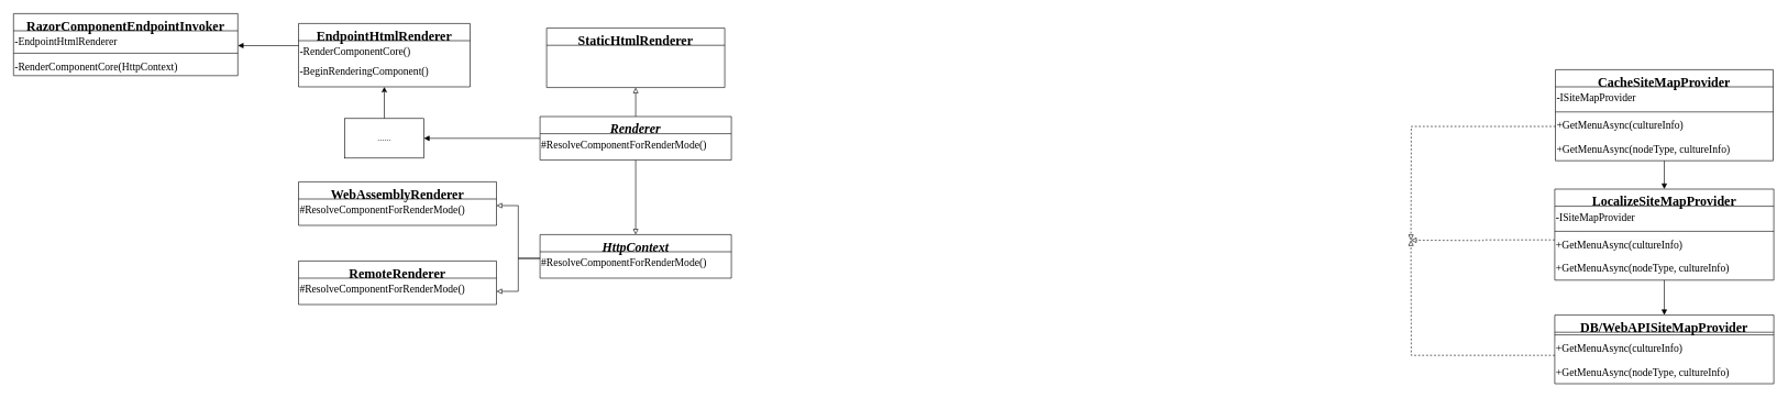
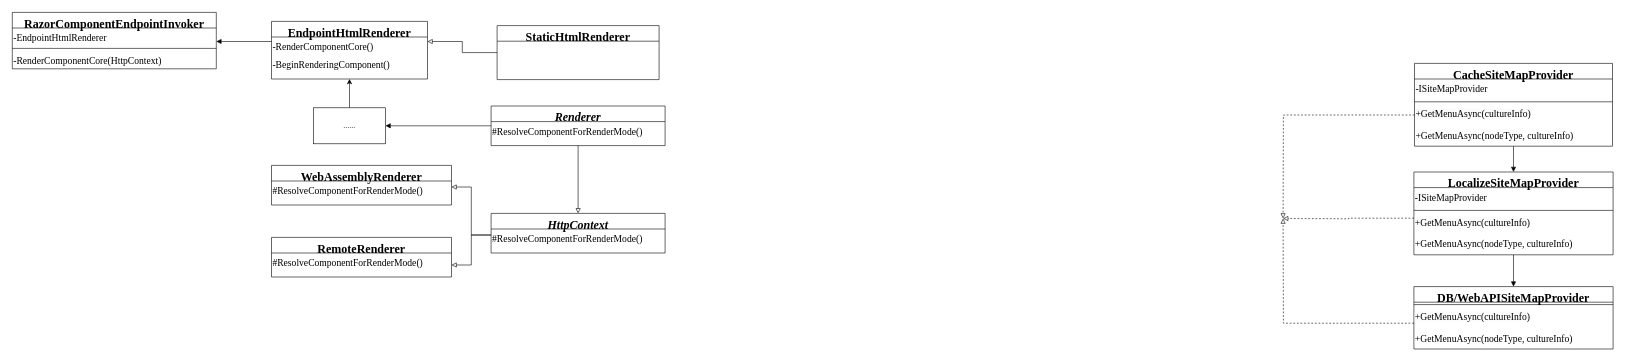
  <mxCell id="0" />
  <mxCell id="1" parent="0" />
  <mxCell id="2" value="EndpointHtmlRenderer" style="swimlane;fontStyle=1;align=center;verticalAlign=top;childLayout=stackLayout;horizontal=1;startSize=26;horizontalStack=0;resizeParent=1;resizeParentMax=0;resizeLast=0;collapsible=1;marginBottom=0;whiteSpace=wrap;html=1;hachureGap=4;fontFamily=Architects Daughter;fontSource=https%3A%2F%2Ffonts.googleapis.com%2Fcss%3Ffamily%3DArchitects%2BDaughter;fontSize=20;swimlaneLine=1;" parent="1" vertex="1"><mxGeometry x="452" y="35" width="260" height="96" as="geometry"><mxRectangle x="370.5" y="822" width="129" height="36" as="alternateBounds" /></mxGeometry></mxCell>
  <mxCell id="3" value="-RenderComponentCore()" style="text;whiteSpace=wrap;fontSize=16;fontFamily=Architects Daughter;fontSource=https%3A%2F%2Ffonts.googleapis.com%2Fcss%3Ffamily%3DArchitects%2BDaughter;" parent="2" vertex="1"><mxGeometry y="26" width="260" height="30" as="geometry" /></mxCell>
  <mxCell id="4" value="-BeginRenderingComponent()" style="text;whiteSpace=wrap;fontSize=16;fontFamily=Architects Daughter;fontSource=https%3A%2F%2Ffonts.googleapis.com%2Fcss%3Ffamily%3DArchitects%2BDaughter;" vertex="1" parent="2"><mxGeometry y="56" width="260" height="40" as="geometry" /></mxCell>
  <mxCell id="5" style="edgeStyle=orthogonalEdgeStyle;rounded=0;orthogonalLoop=1;jettySize=auto;html=1;exitX=0.5;exitY=1;exitDx=0;exitDy=0;entryX=0.5;entryY=0;entryDx=0;entryDy=0;endArrow=block;endFill=1;" parent="1" source="6" target="11" edge="1"><mxGeometry relative="1" as="geometry" /></mxCell>
  <mxCell id="6" value="LocalizeSiteMapProvider" style="swimlane;fontStyle=1;align=center;verticalAlign=top;childLayout=stackLayout;horizontal=1;startSize=26;horizontalStack=0;resizeParent=1;resizeParentMax=0;resizeLast=0;collapsible=1;marginBottom=0;whiteSpace=wrap;html=1;hachureGap=4;fontFamily=Architects Daughter;fontSource=https%3A%2F%2Ffonts.googleapis.com%2Fcss%3Ffamily%3DArchitects%2BDaughter;fontSize=20;swimlaneLine=1;" parent="1" vertex="1"><mxGeometry x="2356" y="286" width="332" height="138" as="geometry"><mxRectangle x="248" y="1073" width="372" height="47" as="alternateBounds" /></mxGeometry></mxCell>
  <mxCell id="7" value="&lt;span style=&quot;color: rgb(0, 0, 0); font-family: &amp;quot;Architects Daughter&amp;quot;; font-size: 16px; font-style: normal; font-variant-ligatures: normal; font-variant-caps: normal; font-weight: 400; letter-spacing: normal; orphans: 2; text-align: left; text-indent: 0px; text-transform: none; widows: 2; word-spacing: 0px; -webkit-text-stroke-width: 0px; background-color: rgb(251, 251, 251); text-decoration-thickness: initial; text-decoration-style: initial; text-decoration-color: initial; float: none; display: inline !important;&quot;&gt;-ISiteMapProvider&lt;/span&gt;" style="text;whiteSpace=wrap;html=1;" parent="6" vertex="1"><mxGeometry y="26" width="332" height="34" as="geometry" /></mxCell>
  <mxCell id="8" value="" style="line;strokeWidth=1;fillColor=none;align=left;verticalAlign=middle;spacingTop=-1;spacingLeft=3;spacingRight=3;rotatable=0;labelPosition=right;points=[];portConstraint=eastwest;strokeColor=inherit;hachureGap=4;fontFamily=Architects Daughter;fontSource=https%3A%2F%2Ffonts.googleapis.com%2Fcss%3Ffamily%3DArchitects%2BDaughter;fontSize=20;swimlaneLine=1;" parent="6" vertex="1"><mxGeometry y="60" width="332" height="8" as="geometry" /></mxCell>
  <mxCell id="9" value="&lt;span style=&quot;color: rgb(0, 0, 0); font-family: &amp;quot;Architects Daughter&amp;quot;; font-size: 16px; font-style: normal; font-variant-ligatures: normal; font-variant-caps: normal; font-weight: 400; letter-spacing: normal; orphans: 2; text-align: left; text-indent: 0px; text-transform: none; widows: 2; word-spacing: 0px; -webkit-text-stroke-width: 0px; background-color: rgb(251, 251, 251); text-decoration-thickness: initial; text-decoration-style: initial; text-decoration-color: initial; float: none; display: inline !important;&quot;&gt;+GetMenuAsync(cultureInfo)&lt;/span&gt;" style="text;whiteSpace=wrap;html=1;fontSize=16;" parent="6" vertex="1"><mxGeometry y="68" width="332" height="36" as="geometry" /></mxCell>
  <mxCell id="10" value="+GetMenuAsync(nodeType, cultureInfo)" style="text;whiteSpace=wrap;fontFamily=Architects Daughter;fontSource=https%3A%2F%2Ffonts.googleapis.com%2Fcss%3Ffamily%3DArchitects%2BDaughter;fontSize=16;" parent="6" vertex="1"><mxGeometry y="104" width="332" height="34" as="geometry" /></mxCell>
  <mxCell id="11" value="DB/WebAPISiteMapProvider" style="swimlane;fontStyle=1;align=center;verticalAlign=top;childLayout=stackLayout;horizontal=1;startSize=26;horizontalStack=0;resizeParent=1;resizeParentMax=0;resizeLast=0;collapsible=1;marginBottom=0;whiteSpace=wrap;html=1;hachureGap=4;fontFamily=Architects Daughter;fontSource=https%3A%2F%2Ffonts.googleapis.com%2Fcss%3Ffamily%3DArchitects%2BDaughter;fontSize=20;swimlaneLine=1;" parent="1" vertex="1"><mxGeometry x="2356" y="477" width="332" height="104" as="geometry"><mxRectangle x="248" y="1180" width="316" height="52" as="alternateBounds" /></mxGeometry></mxCell>
  <mxCell id="12" value="" style="line;strokeWidth=1;fillColor=none;align=left;verticalAlign=middle;spacingTop=-1;spacingLeft=3;spacingRight=3;rotatable=0;labelPosition=right;points=[];portConstraint=eastwest;strokeColor=inherit;hachureGap=4;fontFamily=Architects Daughter;fontSource=https%3A%2F%2Ffonts.googleapis.com%2Fcss%3Ffamily%3DArchitects%2BDaughter;fontSize=20;swimlaneLine=1;" parent="11" vertex="1"><mxGeometry y="26" width="332" height="8" as="geometry" /></mxCell>
  <mxCell id="13" value="&lt;span style=&quot;color: rgb(0, 0, 0); font-family: &amp;quot;Architects Daughter&amp;quot;; font-size: 16px; font-style: normal; font-variant-ligatures: normal; font-variant-caps: normal; font-weight: 400; letter-spacing: normal; orphans: 2; text-align: left; text-indent: 0px; text-transform: none; widows: 2; word-spacing: 0px; -webkit-text-stroke-width: 0px; background-color: rgb(251, 251, 251); text-decoration-thickness: initial; text-decoration-style: initial; text-decoration-color: initial; float: none; display: inline !important;&quot;&gt;+GetMenuAsync(cultureInfo)&lt;/span&gt;" style="text;whiteSpace=wrap;html=1;fontSize=16;" parent="11" vertex="1"><mxGeometry y="34" width="332" height="36" as="geometry" /></mxCell>
  <mxCell id="14" value="+GetMenuAsync(nodeType, cultureInfo)" style="text;whiteSpace=wrap;fontFamily=Architects Daughter;fontSource=https%3A%2F%2Ffonts.googleapis.com%2Fcss%3Ffamily%3DArchitects%2BDaughter;fontSize=16;" parent="11" vertex="1"><mxGeometry y="70" width="332" height="34" as="geometry" /></mxCell>
  <mxCell id="15" style="edgeStyle=orthogonalEdgeStyle;rounded=0;orthogonalLoop=1;jettySize=auto;html=1;exitX=0.5;exitY=1;exitDx=0;exitDy=0;entryX=0.5;entryY=0;entryDx=0;entryDy=0;endArrow=block;endFill=1;" parent="1" source="16" target="6" edge="1"><mxGeometry relative="1" as="geometry" /></mxCell>
  <mxCell id="16" value="CacheSiteMapProvider" style="swimlane;fontStyle=1;align=center;verticalAlign=top;childLayout=stackLayout;horizontal=1;startSize=26;horizontalStack=0;resizeParent=1;resizeParentMax=0;resizeLast=0;collapsible=1;marginBottom=0;whiteSpace=wrap;html=1;hachureGap=4;fontFamily=Architects Daughter;fontSource=https%3A%2F%2Ffonts.googleapis.com%2Fcss%3Ffamily%3DArchitects%2BDaughter;fontSize=20;swimlaneLine=1;fillColor=none;" parent="1" vertex="1"><mxGeometry x="2357" y="105" width="330" height="138" as="geometry"><mxRectangle x="250" y="955" width="370" height="50" as="alternateBounds" /></mxGeometry></mxCell>
  <mxCell id="17" value="&lt;span style=&quot;color: rgb(0, 0, 0); font-family: &amp;quot;Architects Daughter&amp;quot;; font-size: 16px; font-style: normal; font-variant-ligatures: normal; font-variant-caps: normal; font-weight: 400; letter-spacing: normal; orphans: 2; text-align: left; text-indent: 0px; text-transform: none; widows: 2; word-spacing: 0px; -webkit-text-stroke-width: 0px; background-color: rgb(251, 251, 251); text-decoration-thickness: initial; text-decoration-style: initial; text-decoration-color: initial; float: none; display: inline !important;&quot;&gt;-ISiteMapProvider&lt;/span&gt;" style="text;whiteSpace=wrap;html=1;" parent="16" vertex="1"><mxGeometry y="26" width="330" height="34" as="geometry" /></mxCell>
  <mxCell id="18" value="" style="line;strokeWidth=1;fillColor=none;align=left;verticalAlign=middle;spacingTop=-1;spacingLeft=3;spacingRight=3;rotatable=0;labelPosition=right;points=[];portConstraint=eastwest;strokeColor=inherit;hachureGap=4;fontFamily=Architects Daughter;fontSource=https%3A%2F%2Ffonts.googleapis.com%2Fcss%3Ffamily%3DArchitects%2BDaughter;fontSize=20;swimlaneLine=1;" parent="16" vertex="1"><mxGeometry y="60" width="330" height="8" as="geometry" /></mxCell>
  <mxCell id="19" value="&lt;span style=&quot;color: rgb(0, 0, 0); font-family: &amp;quot;Architects Daughter&amp;quot;; font-size: 16px; font-style: normal; font-variant-ligatures: normal; font-variant-caps: normal; font-weight: 400; letter-spacing: normal; orphans: 2; text-align: left; text-indent: 0px; text-transform: none; widows: 2; word-spacing: 0px; -webkit-text-stroke-width: 0px; background-color: rgb(251, 251, 251); text-decoration-thickness: initial; text-decoration-style: initial; text-decoration-color: initial; float: none; display: inline !important;&quot;&gt;+GetMenuAsync(cultureInfo)&lt;/span&gt;" style="text;whiteSpace=wrap;html=1;fontSize=16;" parent="16" vertex="1"><mxGeometry y="68" width="330" height="36" as="geometry" /></mxCell>
  <mxCell id="20" value="+GetMenuAsync(nodeType, cultureInfo)" style="text;whiteSpace=wrap;fontFamily=Architects Daughter;fontSource=https%3A%2F%2Ffonts.googleapis.com%2Fcss%3Ffamily%3DArchitects%2BDaughter;fontSize=16;" parent="16" vertex="1"><mxGeometry y="104" width="330" height="34" as="geometry" /></mxCell>
  <mxCell id="21" style="edgeStyle=orthogonalEdgeStyle;rounded=0;orthogonalLoop=1;jettySize=auto;html=1;exitX=0;exitY=0.25;exitDx=0;exitDy=0;entryX=1;entryY=0.25;entryDx=0;entryDy=0;endArrow=block;endFill=0;dashed=1;" parent="1" source="9" edge="1"><mxGeometry relative="1" as="geometry"><mxPoint x="2138" y="363.5" as="targetPoint" /></mxGeometry></mxCell>
  <mxCell id="22" style="edgeStyle=orthogonalEdgeStyle;rounded=0;orthogonalLoop=1;jettySize=auto;html=1;exitX=0;exitY=0.75;exitDx=0;exitDy=0;entryX=1;entryY=0.25;entryDx=0;entryDy=0;endArrow=block;endFill=0;dashed=1;" parent="1" source="13" edge="1"><mxGeometry relative="1" as="geometry"><mxPoint x="2138" y="363.5" as="targetPoint" /></mxGeometry></mxCell>
  <mxCell id="23" style="edgeStyle=orthogonalEdgeStyle;rounded=0;orthogonalLoop=1;jettySize=auto;html=1;exitX=0;exitY=0.5;exitDx=0;exitDy=0;entryX=1;entryY=0.25;entryDx=0;entryDy=0;dashed=1;endArrow=block;endFill=0;" parent="1" source="19" edge="1"><mxGeometry relative="1" as="geometry"><mxPoint x="2138" y="363.5" as="targetPoint" /></mxGeometry></mxCell>
+ <mxCell id="24" style="edgeStyle=orthogonalEdgeStyle;rounded=0;orthogonalLoop=1;jettySize=auto;html=1;exitX=0;exitY=0.5;exitDx=0;exitDy=0;entryX=1;entryY=0.25;entryDx=0;entryDy=0;endArrow=block;endFill=0;" parent="1" source="25" target="3" edge="1"><mxGeometry relative="1" as="geometry"><mxPoint x="638" y="11.5" as="targetPoint" /></mxGeometry></mxCell>
  <mxCell id="25" value="StaticHtmlRenderer" style="swimlane;fontStyle=1;align=center;verticalAlign=top;childLayout=stackLayout;horizontal=1;startSize=26;horizontalStack=0;resizeParent=1;resizeParentMax=0;resizeLast=0;collapsible=1;marginBottom=0;whiteSpace=wrap;html=1;hachureGap=4;fontFamily=Architects Daughter;fontSource=https%3A%2F%2Ffonts.googleapis.com%2Fcss%3Ffamily%3DArchitects%2BDaughter;fontSize=20;swimlaneLine=1;" parent="1" vertex="1"><mxGeometry x="828" y="42" width="270" height="90" as="geometry"><mxRectangle x="370.5" y="822" width="129" height="36" as="alternateBounds" /></mxGeometry></mxCell>
- <mxCell id="26" style="edgeStyle=orthogonalEdgeStyle;rounded=0;orthogonalLoop=1;jettySize=auto;html=1;exitX=0.5;exitY=0;exitDx=0;exitDy=0;entryX=0.5;entryY=1;entryDx=0;entryDy=0;endArrow=block;endFill=0;" parent="1" source="28" target="25" edge="1"><mxGeometry relative="1" as="geometry" /></mxCell>
  <mxCell id="27" style="edgeStyle=orthogonalEdgeStyle;rounded=0;orthogonalLoop=1;jettySize=auto;html=1;exitX=0;exitY=0.5;exitDx=0;exitDy=0;entryX=1;entryY=0.5;entryDx=0;entryDy=0;endArrow=block;endFill=1;" parent="1" source="28" target="31" edge="1"><mxGeometry relative="1" as="geometry" /></mxCell>
  <mxCell id="28" value="&lt;i&gt;Renderer&lt;/i&gt;" style="swimlane;fontStyle=1;align=center;verticalAlign=top;childLayout=stackLayout;horizontal=1;startSize=26;horizontalStack=0;resizeParent=1;resizeParentMax=0;resizeLast=0;collapsible=1;marginBottom=0;whiteSpace=wrap;html=1;hachureGap=4;fontFamily=Architects Daughter;fontSource=https%3A%2F%2Ffonts.googleapis.com%2Fcss%3Ffamily%3DArchitects%2BDaughter;fontSize=20;swimlaneLine=1;" parent="1" vertex="1"><mxGeometry x="818" y="176" width="290" height="66" as="geometry"><mxRectangle x="370.5" y="822" width="129" height="36" as="alternateBounds" /></mxGeometry></mxCell>
  <mxCell id="29" value="#ResolveComponentForRenderMode()" style="text;whiteSpace=wrap;fontFamily=Architects Daughter;fontSource=https%3A%2F%2Ffonts.googleapis.com%2Fcss%3Ffamily%3DArchitects%2BDaughter;fontSize=16;" parent="28" vertex="1"><mxGeometry y="26" width="290" height="40" as="geometry" /></mxCell>
  <mxCell id="30" style="edgeStyle=orthogonalEdgeStyle;rounded=0;orthogonalLoop=1;jettySize=auto;html=1;exitX=0.5;exitY=0;exitDx=0;exitDy=0;entryX=0.5;entryY=1;entryDx=0;entryDy=0;" edge="1" parent="1" source="31" target="4"><mxGeometry relative="1" as="geometry" /></mxCell>
  <mxCell id="31" value="......" style="rounded=0;whiteSpace=wrap;html=1;" parent="1" vertex="1"><mxGeometry x="522" y="179" width="120" height="60" as="geometry" /></mxCell>
  <mxCell id="32" value="&lt;i&gt;HttpContext&lt;/i&gt;" style="swimlane;fontStyle=1;align=center;verticalAlign=top;childLayout=stackLayout;horizontal=1;startSize=26;horizontalStack=0;resizeParent=1;resizeParentMax=0;resizeLast=0;collapsible=1;marginBottom=0;whiteSpace=wrap;html=1;hachureGap=4;fontFamily=Architects Daughter;fontSource=https%3A%2F%2Ffonts.googleapis.com%2Fcss%3Ffamily%3DArchitects%2BDaughter;fontSize=20;swimlaneLine=1;" parent="1" vertex="1"><mxGeometry x="818" y="355" width="290" height="66" as="geometry"><mxRectangle x="370.5" y="822" width="129" height="36" as="alternateBounds" /></mxGeometry></mxCell>
  <mxCell id="33" value="#ResolveComponentForRenderMode()" style="text;whiteSpace=wrap;fontFamily=Architects Daughter;fontSource=https%3A%2F%2Ffonts.googleapis.com%2Fcss%3Ffamily%3DArchitects%2BDaughter;fontSize=16;" parent="32" vertex="1"><mxGeometry y="26" width="290" height="40" as="geometry" /></mxCell>
  <mxCell id="34" value="WebAssemblyRenderer" style="swimlane;fontStyle=1;align=center;verticalAlign=top;childLayout=stackLayout;horizontal=1;startSize=26;horizontalStack=0;resizeParent=1;resizeParentMax=0;resizeLast=0;collapsible=1;marginBottom=0;whiteSpace=wrap;html=1;hachureGap=4;fontFamily=Architects Daughter;fontSource=https%3A%2F%2Ffonts.googleapis.com%2Fcss%3Ffamily%3DArchitects%2BDaughter;fontSize=20;swimlaneLine=1;" parent="1" vertex="1"><mxGeometry x="452" y="275" width="300" height="66" as="geometry"><mxRectangle x="370.5" y="822" width="129" height="36" as="alternateBounds" /></mxGeometry></mxCell>
  <mxCell id="35" value="#ResolveComponentForRenderMode()" style="text;whiteSpace=wrap;fontFamily=Architects Daughter;fontSource=https%3A%2F%2Ffonts.googleapis.com%2Fcss%3Ffamily%3DArchitects%2BDaughter;fontSize=16;" parent="34" vertex="1"><mxGeometry y="26" width="300" height="40" as="geometry" /></mxCell>
  <mxCell id="36" value="RemoteRenderer" style="swimlane;fontStyle=1;align=center;verticalAlign=top;childLayout=stackLayout;horizontal=1;startSize=26;horizontalStack=0;resizeParent=1;resizeParentMax=0;resizeLast=0;collapsible=1;marginBottom=0;whiteSpace=wrap;html=1;hachureGap=4;fontFamily=Architects Daughter;fontSource=https%3A%2F%2Ffonts.googleapis.com%2Fcss%3Ffamily%3DArchitects%2BDaughter;fontSize=20;swimlaneLine=1;" parent="1" vertex="1"><mxGeometry x="452" y="395" width="300" height="66" as="geometry"><mxRectangle x="370.5" y="822" width="129" height="36" as="alternateBounds" /></mxGeometry></mxCell>
  <mxCell id="37" value="#ResolveComponentForRenderMode()" style="text;whiteSpace=wrap;fontFamily=Architects Daughter;fontSource=https%3A%2F%2Ffonts.googleapis.com%2Fcss%3Ffamily%3DArchitects%2BDaughter;fontSize=16;" parent="36" vertex="1"><mxGeometry y="26" width="300" height="40" as="geometry" /></mxCell>
  <mxCell id="38" style="edgeStyle=orthogonalEdgeStyle;rounded=0;orthogonalLoop=1;jettySize=auto;html=1;exitX=0.5;exitY=1;exitDx=0;exitDy=0;entryX=0.5;entryY=0;entryDx=0;entryDy=0;endArrow=block;endFill=0;" parent="1" source="29" target="32" edge="1"><mxGeometry relative="1" as="geometry" /></mxCell>
  <mxCell id="39" style="edgeStyle=orthogonalEdgeStyle;rounded=0;orthogonalLoop=1;jettySize=auto;html=1;exitX=0;exitY=0.25;exitDx=0;exitDy=0;entryX=1;entryY=0.25;entryDx=0;entryDy=0;endArrow=block;endFill=0;" parent="1" source="33" target="35" edge="1"><mxGeometry relative="1" as="geometry" /></mxCell>
  <mxCell id="40" style="edgeStyle=orthogonalEdgeStyle;rounded=0;orthogonalLoop=1;jettySize=auto;html=1;exitX=0;exitY=0.25;exitDx=0;exitDy=0;entryX=1;entryY=0.5;entryDx=0;entryDy=0;endArrow=block;endFill=0;" parent="1" source="33" target="37" edge="1"><mxGeometry relative="1" as="geometry" /></mxCell>
  <mxCell id="41" value="RazorComponentEndpointInvoker" style="swimlane;fontStyle=1;align=center;verticalAlign=top;childLayout=stackLayout;horizontal=1;startSize=26;horizontalStack=0;resizeParent=1;resizeParentMax=0;resizeLast=0;collapsible=1;marginBottom=0;whiteSpace=wrap;html=1;hachureGap=4;fontFamily=Architects Daughter;fontSource=https%3A%2F%2Ffonts.googleapis.com%2Fcss%3Ffamily%3DArchitects%2BDaughter;fontSize=20;swimlaneLine=1;" parent="1" vertex="1"><mxGeometry x="20" y="20" width="340" height="94" as="geometry"><mxRectangle x="-514.5" y="786" width="129" height="36" as="alternateBounds" /></mxGeometry></mxCell>
  <mxCell id="42" value="-EndpointHtmlRenderer" style="text;whiteSpace=wrap;fontSize=16;fontFamily=Architects Daughter;fontSource=https%3A%2F%2Ffonts.googleapis.com%2Fcss%3Ffamily%3DArchitects%2BDaughter;" parent="41" vertex="1"><mxGeometry y="26" width="340" height="30" as="geometry" /></mxCell>
  <mxCell id="43" value="" style="line;strokeWidth=1;fillColor=none;align=left;verticalAlign=middle;spacingTop=-1;spacingLeft=3;spacingRight=3;rotatable=0;labelPosition=right;points=[];portConstraint=eastwest;strokeColor=inherit;hachureGap=4;fontFamily=Architects Daughter;fontSource=https%3A%2F%2Ffonts.googleapis.com%2Fcss%3Ffamily%3DArchitects%2BDaughter;fontSize=20;swimlaneLine=1;" parent="41" vertex="1"><mxGeometry y="56" width="340" height="8" as="geometry" /></mxCell>
  <mxCell id="44" value="-RenderComponentCore(HttpContext)" style="text;whiteSpace=wrap;fontSize=16;fontFamily=Architects Daughter;fontSource=https%3A%2F%2Ffonts.googleapis.com%2Fcss%3Ffamily%3DArchitects%2BDaughter;" parent="41" vertex="1"><mxGeometry y="64" width="340" height="30" as="geometry" /></mxCell>
  <mxCell id="45" style="edgeStyle=orthogonalEdgeStyle;rounded=0;orthogonalLoop=1;jettySize=auto;html=1;exitX=0;exitY=0.25;exitDx=0;exitDy=0;entryX=1;entryY=0.75;entryDx=0;entryDy=0;endArrow=block;endFill=1;" edge="1" parent="1" source="3" target="42"><mxGeometry relative="1" as="geometry" /></mxCell>
